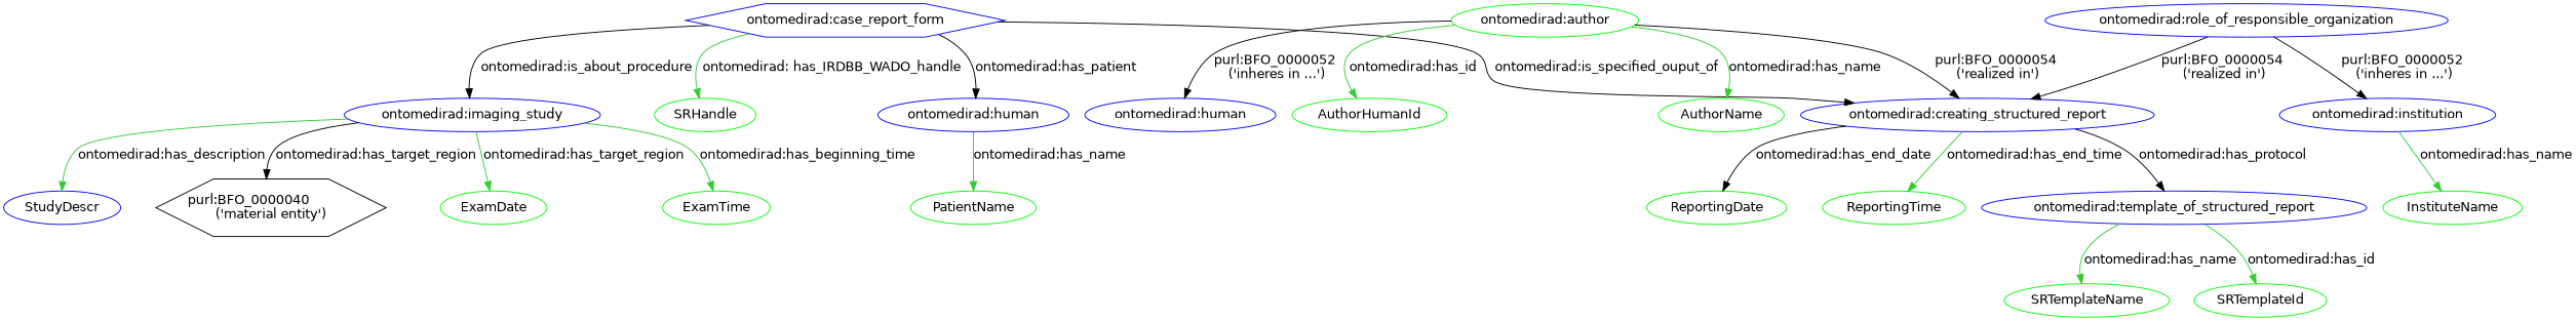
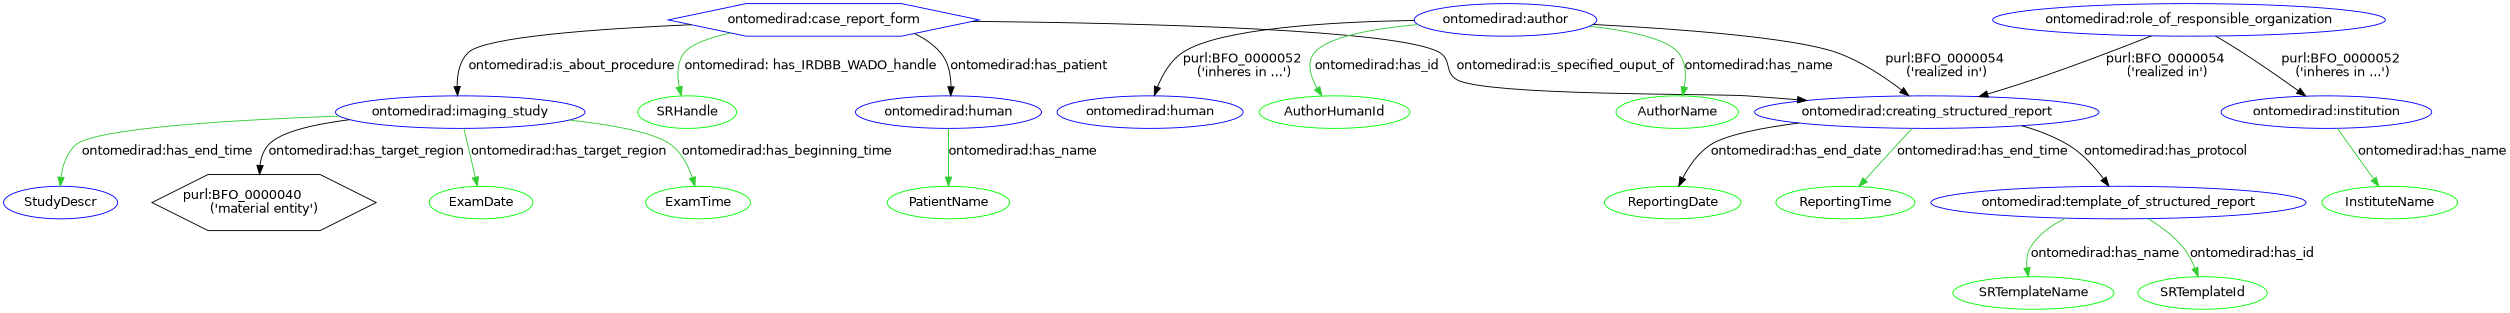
  digraph {
    fontname="DejaVu Sans"
    node [color=green fontname="DejaVu Sans"]
    edge [fontname="DejaVu Sans" color=limegreen]
    n1 [color=blue label="ontomedirad:case_report_form" shape=hexagon]
    n2 [color=blue label="ontomedirad:human"]
    n3 [color=blue label="ontomedirad:creating_structured_report"]
    n4 [color=blue label="ontomedirad:imaging_study"]
    SRHandle
    PatientName
    ReportingDate
    ReportingTime
    n9 [color=blue label="ontomedirad:template_of_structured_report"]
    ExamDate
    ExamTime
    StudyDescr [color=blue]
    n13 [label="purl:BFO_0000040 \l('material entity')" shape=hexagon color=""]
    SRTemplateName
    SRTemplateId
-   n16 [label="ontomedirad:author"]
+   n16 [color=blue label="ontomedirad:author"]
    n17 [color=blue label="ontomedirad:human"]
    AuthorHumanId
    AuthorName
    n20 [color=blue label="ontomedirad:role_of_responsible_organization"]
    n21 [color=blue label="ontomedirad:institution"]
    InstituteName
    n1 -> n2 [label="ontomedirad:has_patient" color=""]
    n1 -> n3 [label="ontomedirad:is_specified_ouput_of" color=""]
    n1 -> n4 [label="ontomedirad:is_about_procedure" color=""]
    n1 -> SRHandle [label="ontomedirad: has_IRDBB_WADO_handle"]
    n2 -> PatientName [label="ontomedirad:has_name"]
    n3 -> ReportingDate [color=black label="ontomedirad:has_end_date"]
    n3 -> ReportingTime [label="ontomedirad:has_end_time"]
    n3 -> n9 [label="ontomedirad:has_protocol" color=""]
    n4 -> ExamDate [label="ontomedirad:has_target_region"]
    n4 -> ExamTime [label="ontomedirad:has_beginning_time"]
-   n4 -> StudyDescr [label="ontomedirad:has_description"]
+   n4 -> StudyDescr [label="ontomedirad:has_end_time"]
    n4 -> n13 [label="ontomedirad:has_target_region" color=""]
    n9 -> SRTemplateName [label="ontomedirad:has_name"]
    n9 -> SRTemplateId [label="ontomedirad:has_id"]
    n16 -> n3 [label="purl:BFO_0000054 \l('realized in')" color=""]
    n16 -> n17 [label="purl:BFO_0000052 \l('inheres in ...')" color=""]
    n16 -> AuthorHumanId [label="ontomedirad:has_id"]
    n16 -> AuthorName [label="ontomedirad:has_name"]
    n20 -> n3 [label="purl:BFO_0000054 \l('realized in')" color=""]
    n20 -> n21 [label="purl:BFO_0000052 \l('inheres in ...')" color=""]
    n21 -> InstituteName [label="ontomedirad:has_name"]
  }
